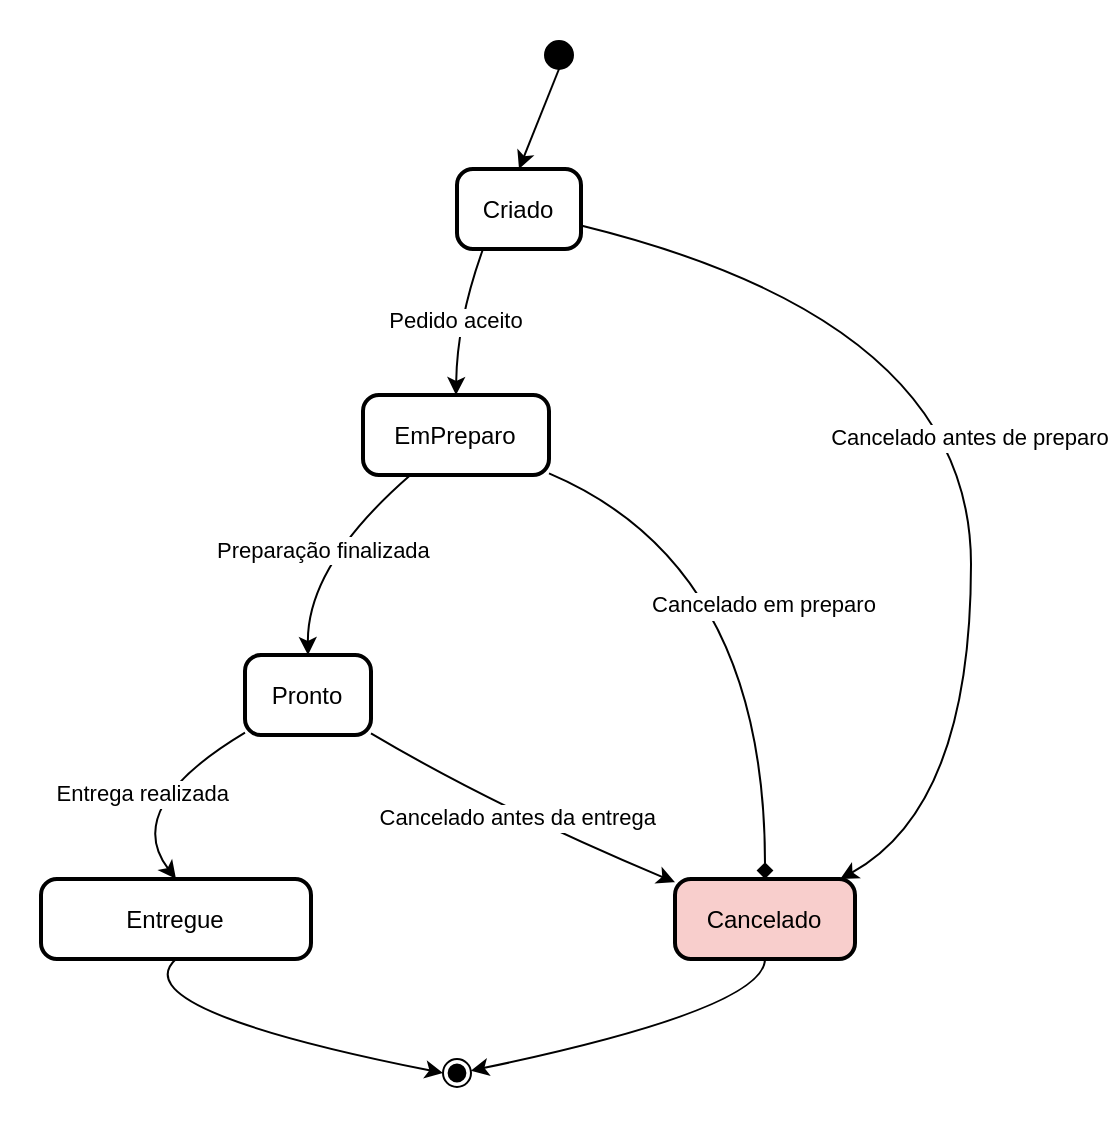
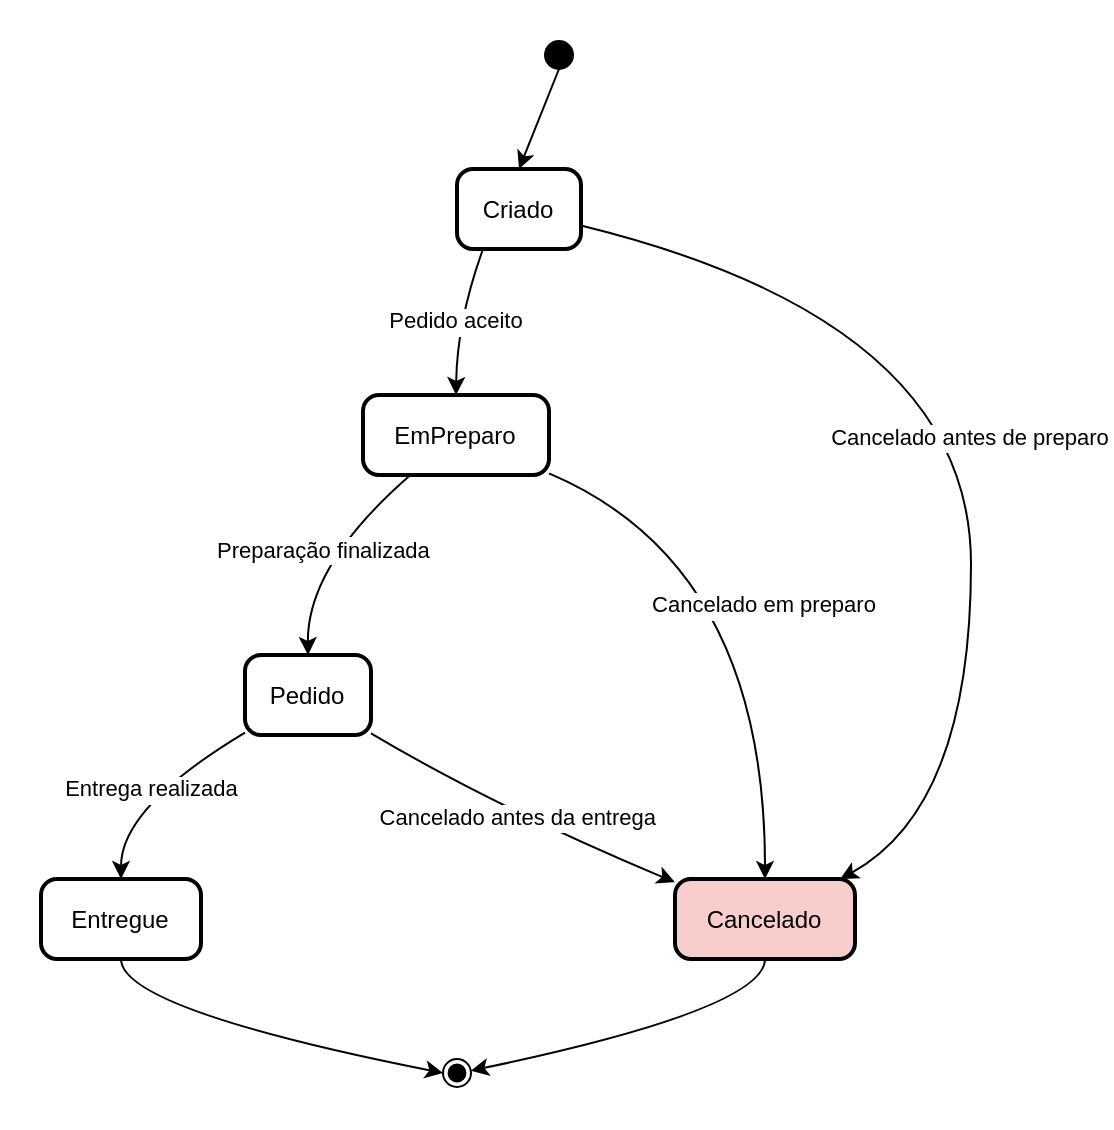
  <mxCell id="0" />
  <mxCell id="1" parent="0" />
  <mxCell id="2" value="" style="ellipse;fillColor=strokeColor;" vertex="1" parent="1"><mxGeometry x="272" y="20" width="14" height="14" as="geometry" /></mxCell>
  <mxCell id="3" value="Criado" style="rounded=1;arcSize=20;strokeWidth=2" vertex="1" parent="1"><mxGeometry x="228" y="84" width="62" height="40" as="geometry" /></mxCell>
  <mxCell id="4" value="EmPreparo" style="rounded=1;arcSize=20;strokeWidth=2" vertex="1" parent="1"><mxGeometry x="181" y="197" width="93" height="40" as="geometry" /></mxCell>
- <mxCell id="5" value="Pronto" style="rounded=1;arcSize=20;strokeWidth=2" vertex="1" parent="1"><mxGeometry x="122" y="327" width="63" height="40" as="geometry" /></mxCell>
- <mxCell id="6" value="Entregue" style="rounded=1;arcSize=20;strokeWidth=2" vertex="1" parent="1"><mxGeometry x="20" y="439" width="135" height="40" as="geometry" /></mxCell>
+ <mxCell id="5" value="Pedido" style="rounded=1;arcSize=20;strokeWidth=2" vertex="1" parent="1"><mxGeometry x="122" y="327" width="63" height="40" as="geometry" /></mxCell>
+ <mxCell id="6" value="Entregue" style="rounded=1;arcSize=20;strokeWidth=2" vertex="1" parent="1"><mxGeometry x="20" y="439" width="80" height="40" as="geometry" /></mxCell>
  <mxCell id="7" value="Cancelado" style="rounded=1;arcSize=20;strokeWidth=2;fillColor=#f8cecc;" vertex="1" parent="1"><mxGeometry x="337" y="439" width="90" height="40" as="geometry" /></mxCell>
  <mxCell id="8" value="" style="ellipse;shape=endState;fillColor=strokeColor;" vertex="1" parent="1"><mxGeometry x="221" y="529" width="14" height="14" as="geometry" /></mxCell>
  <mxCell id="9" value="" style="curved=1;startArrow=none;;exitX=0.52;exitY=1;entryX=0.5;entryY=0;rounded=0;" edge="1" parent="1" source="2" target="3"><mxGeometry relative="1" as="geometry"><Array as="points" /></mxGeometry></mxCell>
  <mxCell id="10" value="Pedido aceito" style="curved=1;startArrow=none;;exitX=0.21;exitY=1;entryX=0.5;entryY=-0.01;rounded=0;" edge="1" parent="1" source="3" target="4"><mxGeometry relative="1" as="geometry"><Array as="points"><mxPoint x="228" y="160" /></Array></mxGeometry></mxCell>
  <mxCell id="11" value="Preparação finalizada" style="curved=1;startArrow=none;;exitX=0.26;exitY=0.99;entryX=0.5;entryY=-0.01;rounded=0;" edge="1" parent="1" source="4" target="5"><mxGeometry relative="1" as="geometry"><Array as="points"><mxPoint x="153" y="282" /></Array></mxGeometry></mxCell>
  <mxCell id="12" value="Entrega realizada" style="curved=1;startArrow=none;;exitX=0;exitY=0.97;entryX=0.5;entryY=0.01;rounded=0;" edge="1" parent="1" source="5" target="6"><mxGeometry relative="1" as="geometry"><Array as="points"><mxPoint x="60" y="403" /></Array></mxGeometry></mxCell>
  <mxCell id="13" value="Cancelado antes da entrega" style="curved=1;startArrow=none;;exitX=0.99;exitY=0.97;entryX=0;entryY=0.04;rounded=0;" edge="1" parent="1" source="5" target="7"><mxGeometry relative="1" as="geometry"><Array as="points"><mxPoint x="247" y="403" /></Array></mxGeometry></mxCell>
- <mxCell id="14" value="Cancelado em preparo" style="curved=1;startArrow=none;exitX=1;exitY=0.98;entryX=0.5;entryY=0.01;rounded=0;endArrow=diamond;" edge="1" parent="1" source="4" target="7"><mxGeometry relative="1" as="geometry"><Array as="points"><mxPoint x="382" y="282" /></Array></mxGeometry></mxCell>
+ <mxCell id="14" value="Cancelado em preparo" style="curved=1;startArrow=none;;exitX=1;exitY=0.98;entryX=0.5;entryY=0.01;rounded=0;" edge="1" parent="1" source="4" target="7"><mxGeometry relative="1" as="geometry"><Array as="points"><mxPoint x="382" y="282" /></Array></mxGeometry></mxCell>
  <mxCell id="15" value="Cancelado antes de preparo" style="curved=1;startArrow=none;;exitX=1.01;exitY=0.71;entryX=0.91;entryY=0.01;rounded=0;" edge="1" parent="1" source="3" target="7"><mxGeometry relative="1" as="geometry"><Array as="points"><mxPoint x="485" y="160" /><mxPoint x="485" y="403" /></Array></mxGeometry></mxCell>
  <mxCell id="16" value="" style="curved=1;startArrow=none;;exitX=0.5;exitY=1.01;entryX=0.99;entryY=0.42;rounded=0;" edge="1" parent="1" source="7" target="8"><mxGeometry relative="1" as="geometry"><Array as="points"><mxPoint x="382" y="504" /></Array></mxGeometry></mxCell>
  <mxCell id="17" value="" style="curved=1;startArrow=none;;exitX=0.5;exitY=1.01;entryX=-0.01;entryY=0.43;rounded=0;" edge="1" parent="1" source="6" target="8"><mxGeometry relative="1" as="geometry"><Array as="points"><mxPoint x="60" y="504" /></Array></mxGeometry></mxCell>
